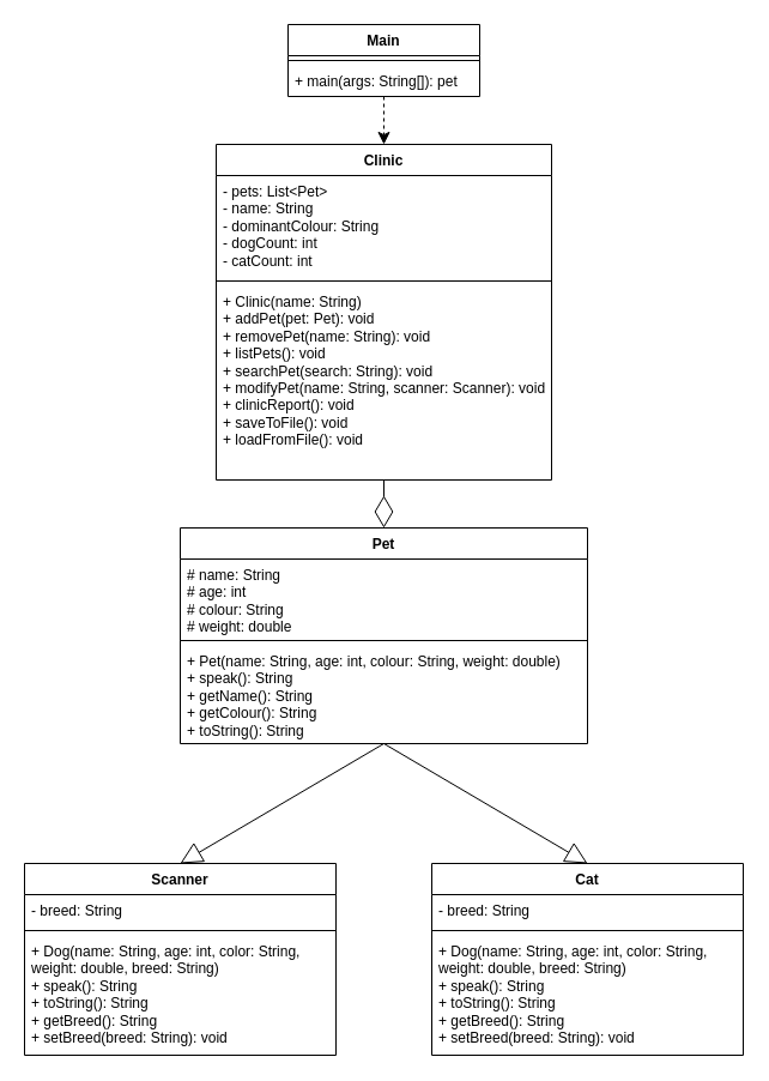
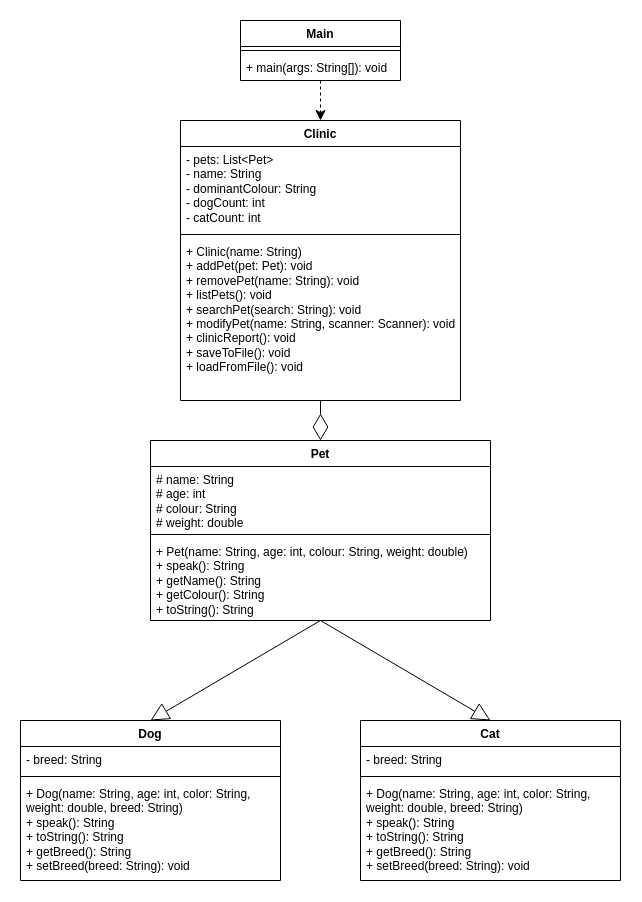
  <mxCell id="0" />
  <mxCell id="1" parent="0" />
  <mxCell id="2" value="&lt;div&gt;Main&lt;/div&gt;" style="swimlane;fontStyle=1;align=center;verticalAlign=top;childLayout=stackLayout;horizontal=1;startSize=26;horizontalStack=0;resizeParent=1;resizeParentMax=0;resizeLast=0;collapsible=1;marginBottom=0;whiteSpace=wrap;html=1;labelBackgroundColor=none;" parent="1" vertex="1"><mxGeometry x="240" y="20" width="160" height="60" as="geometry" /></mxCell>
  <mxCell id="3" value="" style="line;strokeWidth=1;fillColor=none;align=left;verticalAlign=middle;spacingTop=-1;spacingLeft=3;spacingRight=3;rotatable=0;labelPosition=right;points=[];portConstraint=eastwest;labelBackgroundColor=none;" parent="2" vertex="1"><mxGeometry y="26" width="160" height="8" as="geometry" /></mxCell>
- <mxCell id="4" value="+ main(args: String[]): pet" style="text;strokeColor=none;fillColor=none;align=left;verticalAlign=top;spacingLeft=4;spacingRight=4;overflow=hidden;rotatable=0;points=[[0,0.5],[1,0.5]];portConstraint=eastwest;whiteSpace=wrap;html=1;labelBackgroundColor=none;" parent="2" vertex="1"><mxGeometry y="34" width="160" height="26" as="geometry" /></mxCell>
+ <mxCell id="4" value="+ main(args: String[]): void" style="text;strokeColor=none;fillColor=none;align=left;verticalAlign=top;spacingLeft=4;spacingRight=4;overflow=hidden;rotatable=0;points=[[0,0.5],[1,0.5]];portConstraint=eastwest;whiteSpace=wrap;html=1;labelBackgroundColor=none;" parent="2" vertex="1"><mxGeometry y="34" width="160" height="26" as="geometry" /></mxCell>
  <mxCell id="5" value="Clinic" style="swimlane;fontStyle=1;align=center;verticalAlign=top;childLayout=stackLayout;horizontal=1;startSize=26;horizontalStack=0;resizeParent=1;resizeParentMax=0;resizeLast=0;collapsible=1;marginBottom=0;whiteSpace=wrap;html=1;labelBackgroundColor=none;" parent="1" vertex="1"><mxGeometry x="180" y="120" width="280" height="280" as="geometry" /></mxCell>
  <mxCell id="6" value="&lt;div&gt;- pets: List&amp;lt;Pet&amp;gt;&lt;/div&gt;&lt;div&gt;- name: String&lt;/div&gt;&lt;div&gt;- dominantColour: String&lt;/div&gt;&lt;div&gt;- dogCount: int&lt;/div&gt;&lt;div&gt;- catCount: int&lt;/div&gt;" style="text;strokeColor=none;fillColor=none;align=left;verticalAlign=top;spacingLeft=4;spacingRight=4;overflow=hidden;rotatable=0;points=[[0,0.5],[1,0.5]];portConstraint=eastwest;whiteSpace=wrap;html=1;labelBackgroundColor=none;" parent="5" vertex="1"><mxGeometry y="26" width="280" height="84" as="geometry" /></mxCell>
  <mxCell id="7" value="" style="line;strokeWidth=1;fillColor=none;align=left;verticalAlign=middle;spacingTop=-1;spacingLeft=3;spacingRight=3;rotatable=0;labelPosition=right;points=[];portConstraint=eastwest;labelBackgroundColor=none;" parent="5" vertex="1"><mxGeometry y="110" width="280" height="8" as="geometry" /></mxCell>
  <mxCell id="8" value="&lt;div&gt;+ Clinic(name: String)&lt;/div&gt;&lt;div&gt;+ addPet(pet: Pet): void&lt;/div&gt;&lt;div&gt;+ removePet(name: String): void&lt;/div&gt;&lt;div&gt;+ listPets(): void&lt;/div&gt;&lt;div&gt;+ searchPet(search: String): void&lt;/div&gt;&lt;div&gt;+ modifyPet(name: String, scanner: Scanner): void&lt;/div&gt;&lt;div&gt;+ clinicReport(): void&lt;/div&gt;&lt;div&gt;+ saveToFile(): void&lt;/div&gt;&lt;div&gt;+ loadFromFile(): void&lt;/div&gt;" style="text;strokeColor=none;fillColor=none;align=left;verticalAlign=top;spacingLeft=4;spacingRight=4;overflow=hidden;rotatable=0;points=[[0,0.5],[1,0.5]];portConstraint=eastwest;whiteSpace=wrap;html=1;labelBackgroundColor=none;" parent="5" vertex="1"><mxGeometry y="118" width="280" height="162" as="geometry" /></mxCell>
  <mxCell id="9" value="Pet" style="swimlane;fontStyle=1;align=center;verticalAlign=top;childLayout=stackLayout;horizontal=1;startSize=26;horizontalStack=0;resizeParent=1;resizeParentMax=0;resizeLast=0;collapsible=1;marginBottom=0;whiteSpace=wrap;html=1;labelBackgroundColor=none;" parent="1" vertex="1"><mxGeometry x="150" y="440" width="340" height="180" as="geometry" /></mxCell>
  <mxCell id="10" value="# name: String&lt;div&gt;# age: int&lt;/div&gt;&lt;div&gt;# colour: String&lt;/div&gt;&lt;div&gt;# weight: double&lt;/div&gt;" style="text;strokeColor=none;fillColor=none;align=left;verticalAlign=top;spacingLeft=4;spacingRight=4;overflow=hidden;rotatable=0;points=[[0,0.5],[1,0.5]];portConstraint=eastwest;whiteSpace=wrap;html=1;labelBackgroundColor=none;" parent="9" vertex="1"><mxGeometry y="26" width="340" height="64" as="geometry" /></mxCell>
  <mxCell id="11" value="" style="line;strokeWidth=1;fillColor=none;align=left;verticalAlign=middle;spacingTop=-1;spacingLeft=3;spacingRight=3;rotatable=0;labelPosition=right;points=[];portConstraint=eastwest;labelBackgroundColor=none;" parent="9" vertex="1"><mxGeometry y="90" width="340" height="8" as="geometry" /></mxCell>
  <mxCell id="12" value="&lt;div&gt;+ Pet(name: String, age: int, colour: String, weight: double)&lt;/div&gt;&lt;div&gt;+ speak(): String&lt;/div&gt;&lt;div&gt;+ getName(): String&lt;/div&gt;&lt;div&gt;+ getColour(): String&lt;/div&gt;&lt;div&gt;+ toString(): String&lt;/div&gt;" style="text;strokeColor=none;fillColor=none;align=left;verticalAlign=top;spacingLeft=4;spacingRight=4;overflow=hidden;rotatable=0;points=[[0,0.5],[1,0.5]];portConstraint=eastwest;whiteSpace=wrap;html=1;labelBackgroundColor=none;" parent="9" vertex="1"><mxGeometry y="98" width="340" height="82" as="geometry" /></mxCell>
  <mxCell id="13" value="Cat" style="swimlane;fontStyle=1;align=center;verticalAlign=top;childLayout=stackLayout;horizontal=1;startSize=26;horizontalStack=0;resizeParent=1;resizeParentMax=0;resizeLast=0;collapsible=1;marginBottom=0;whiteSpace=wrap;html=1;labelBackgroundColor=none;" parent="1" vertex="1"><mxGeometry x="360" y="720" width="260" height="160" as="geometry" /></mxCell>
  <mxCell id="14" value="- breed: String" style="text;strokeColor=none;fillColor=none;align=left;verticalAlign=top;spacingLeft=4;spacingRight=4;overflow=hidden;rotatable=0;points=[[0,0.5],[1,0.5]];portConstraint=eastwest;whiteSpace=wrap;html=1;labelBackgroundColor=none;" parent="13" vertex="1"><mxGeometry y="26" width="260" height="26" as="geometry" /></mxCell>
  <mxCell id="15" value="" style="line;strokeWidth=1;fillColor=none;align=left;verticalAlign=middle;spacingTop=-1;spacingLeft=3;spacingRight=3;rotatable=0;labelPosition=right;points=[];portConstraint=eastwest;labelBackgroundColor=none;" parent="13" vertex="1"><mxGeometry y="52" width="260" height="8" as="geometry" /></mxCell>
  <mxCell id="16" value="&lt;div&gt;+ Dog(name: String, age: int, color: String, weight: double, breed: String)&lt;/div&gt;&lt;div&gt;+ speak(): String&lt;/div&gt;&lt;div&gt;+ toString(): String&lt;br&gt;+ getBreed(): String&lt;/div&gt;&lt;div&gt;+ setBreed(breed: String): void&lt;/div&gt;" style="text;strokeColor=none;fillColor=none;align=left;verticalAlign=top;spacingLeft=4;spacingRight=4;overflow=hidden;rotatable=0;points=[[0,0.5],[1,0.5]];portConstraint=eastwest;whiteSpace=wrap;html=1;labelBackgroundColor=none;" parent="13" vertex="1"><mxGeometry y="60" width="260" height="100" as="geometry" /></mxCell>
- <mxCell id="17" value="Scanner" style="swimlane;fontStyle=1;align=center;verticalAlign=top;childLayout=stackLayout;horizontal=1;startSize=26;horizontalStack=0;resizeParent=1;resizeParentMax=0;resizeLast=0;collapsible=1;marginBottom=0;whiteSpace=wrap;html=1;labelBackgroundColor=none;" parent="1" vertex="1"><mxGeometry x="20" y="720" width="260" height="160" as="geometry" /></mxCell>
+ <mxCell id="17" value="Dog" style="swimlane;fontStyle=1;align=center;verticalAlign=top;childLayout=stackLayout;horizontal=1;startSize=26;horizontalStack=0;resizeParent=1;resizeParentMax=0;resizeLast=0;collapsible=1;marginBottom=0;whiteSpace=wrap;html=1;labelBackgroundColor=none;" parent="1" vertex="1"><mxGeometry x="20" y="720" width="260" height="160" as="geometry" /></mxCell>
  <mxCell id="18" value="- breed: String" style="text;strokeColor=none;fillColor=none;align=left;verticalAlign=top;spacingLeft=4;spacingRight=4;overflow=hidden;rotatable=0;points=[[0,0.5],[1,0.5]];portConstraint=eastwest;whiteSpace=wrap;html=1;labelBackgroundColor=none;" parent="17" vertex="1"><mxGeometry y="26" width="260" height="26" as="geometry" /></mxCell>
  <mxCell id="19" value="" style="line;strokeWidth=1;fillColor=none;align=left;verticalAlign=middle;spacingTop=-1;spacingLeft=3;spacingRight=3;rotatable=0;labelPosition=right;points=[];portConstraint=eastwest;labelBackgroundColor=none;" parent="17" vertex="1"><mxGeometry y="52" width="260" height="8" as="geometry" /></mxCell>
  <mxCell id="20" value="&lt;div&gt;+ Dog(name: String, age: int, color: String, weight: double, breed: String)&lt;/div&gt;&lt;div&gt;+ speak(): String&lt;/div&gt;&lt;div&gt;+ toString(): String&lt;br&gt;+ getBreed(): String&lt;/div&gt;&lt;div&gt;+ setBreed(breed: String): void&lt;/div&gt;" style="text;strokeColor=none;fillColor=none;align=left;verticalAlign=top;spacingLeft=4;spacingRight=4;overflow=hidden;rotatable=0;points=[[0,0.5],[1,0.5]];portConstraint=eastwest;whiteSpace=wrap;html=1;labelBackgroundColor=none;" parent="17" vertex="1"><mxGeometry y="60" width="260" height="100" as="geometry" /></mxCell>
  <mxCell id="21" value="" style="endArrow=diamondThin;endFill=0;endSize=24;html=1;rounded=0;entryX=0.5;entryY=0;entryDx=0;entryDy=0;exitX=0.5;exitY=1;exitDx=0;exitDy=0;exitPerimeter=0;labelBackgroundColor=none;fontColor=default;" edge="1" parent="1" source="8" target="9"><mxGeometry width="160" relative="1" as="geometry"><mxPoint x="250" y="420" as="sourcePoint" /><mxPoint x="410" y="420" as="targetPoint" /></mxGeometry></mxCell>
  <mxCell id="22" value="" style="html=1;verticalAlign=bottom;endArrow=classic;dashed=1;endSize=8;curved=0;rounded=0;entryX=0.5;entryY=0;entryDx=0;entryDy=0;exitX=0.5;exitY=1;exitDx=0;exitDy=0;exitPerimeter=0;labelBackgroundColor=none;fontColor=default;" edge="1" parent="1" source="4" target="5"><mxGeometry relative="1" as="geometry"><mxPoint x="320" y="90" as="sourcePoint" /><mxPoint x="130" y="80" as="targetPoint" /></mxGeometry></mxCell>
  <mxCell id="23" value="" style="endArrow=block;endSize=16;endFill=0;html=1;rounded=0;entryX=0.5;entryY=0;entryDx=0;entryDy=0;exitX=0.5;exitY=1;exitDx=0;exitDy=0;exitPerimeter=0;labelBackgroundColor=none;fontColor=default;" edge="1" parent="1" source="12" target="17"><mxGeometry width="160" relative="1" as="geometry"><mxPoint x="320" y="640" as="sourcePoint" /><mxPoint x="120" y="600" as="targetPoint" /></mxGeometry></mxCell>
  <mxCell id="24" value="" style="endArrow=block;endSize=16;endFill=0;html=1;rounded=0;entryX=0.5;entryY=0;entryDx=0;entryDy=0;exitX=0.5;exitY=1;exitDx=0;exitDy=0;exitPerimeter=0;labelBackgroundColor=none;fontColor=default;" edge="1" parent="1" target="13"><mxGeometry width="160" relative="1" as="geometry"><mxPoint x="320" y="620" as="sourcePoint" /><mxPoint x="490" y="680" as="targetPoint" /></mxGeometry></mxCell>
